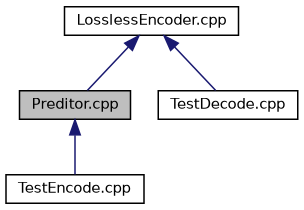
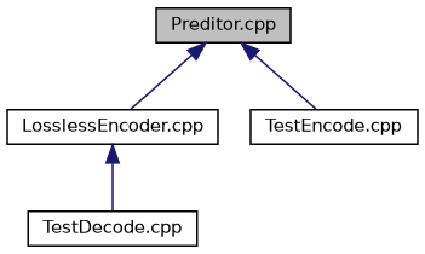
  digraph {
    node [color=black fillcolor=white fontname=Helvetica fontsize=10 shape=record style=filled]
    edge [color=midnightblue dir=back fontname=Helvetica fontsize=10 labelfontname=Helvetica labelfontsize=10 style=solid]
    n1 [fillcolor=grey75 fontcolor=black height=0.2 label="Preditor.cpp" width=0.4]
    n2 [height=0.2 label="LosslessEncoder.cpp" width=0.4]
    n3 [height=0.2 label="TestEncode.cpp" width=0.4]
    n4 [height=0.2 label="TestDecode.cpp" width=0.4]
-   n2 -> n1
+   n1 -> n2
    n1 -> n3
    n2 -> n4
  }
